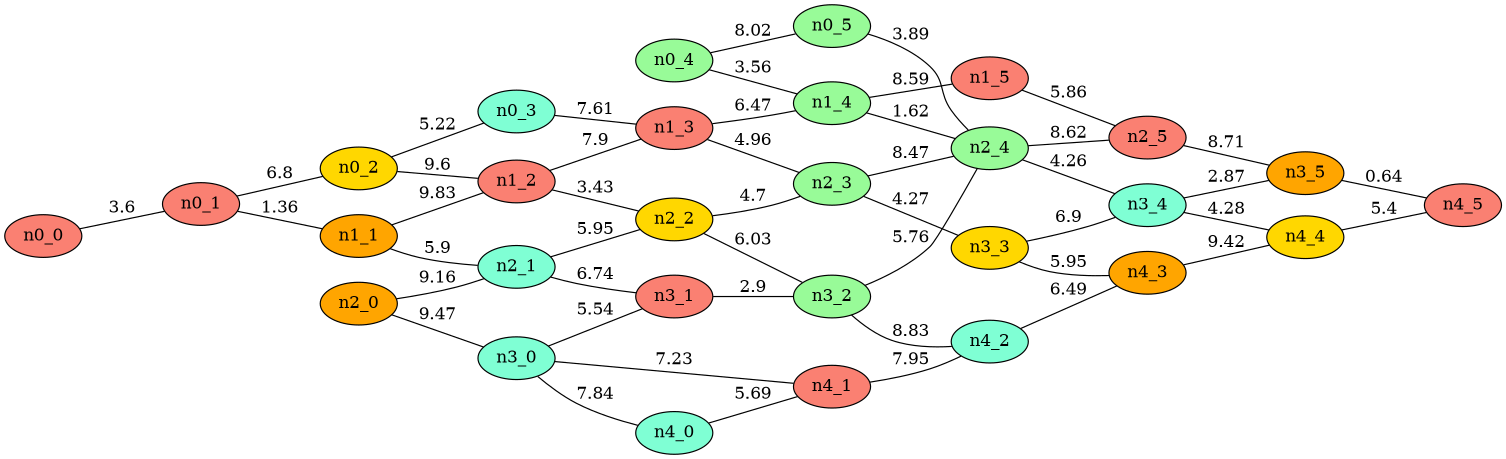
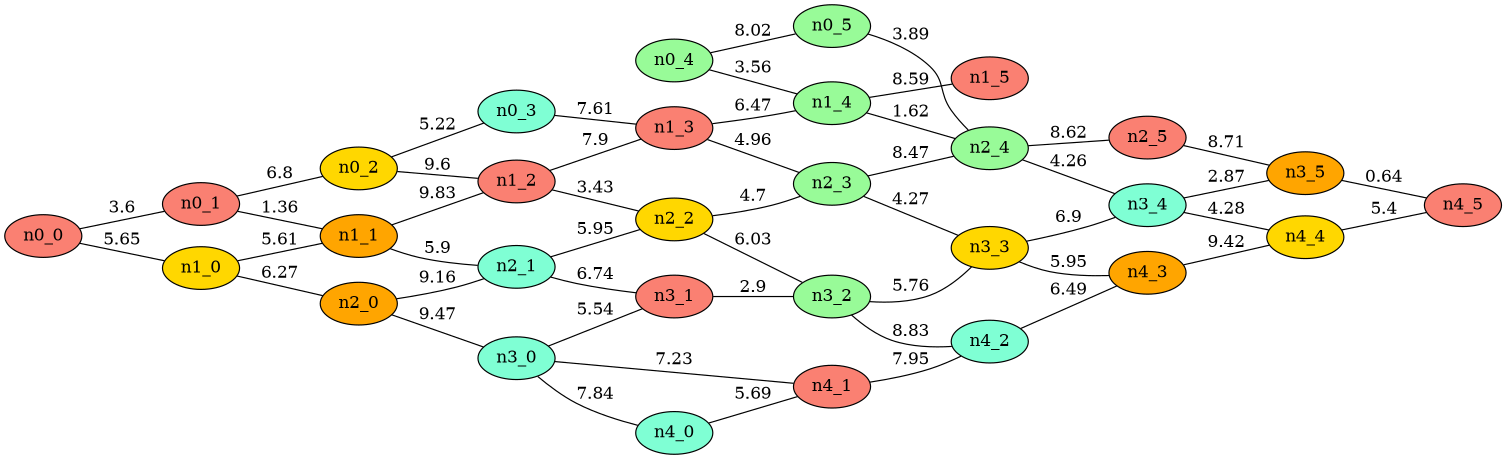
  graph {
    rankdir=LR
    node [fillcolor=salmon style=filled]
    n0_0
    n0_1
+   n1_0 [fillcolor=gold]
    n0_2 [fillcolor=gold]
    n1_1 [fillcolor=orange]
    n2_0 [fillcolor=orange]
    n0_3 [fillcolor=aquamarine]
    n1_2
    n2_1 [fillcolor=aquamarine]
    n1_3
    n2_2 [fillcolor=gold]
    n0_4 [fillcolor=palegreen]
    n0_5 [fillcolor=palegreen]
    n1_4 [fillcolor=palegreen]
    n2_3 [fillcolor=palegreen]
    n2_4 [fillcolor=palegreen]
    n1_5
    n2_5
    n3_0 [fillcolor=aquamarine]
    n3_1
    n3_2 [fillcolor=palegreen]
    n3_3 [fillcolor=gold]
    n3_4 [fillcolor=aquamarine]
    n3_5 [fillcolor=orange]
    n4_0 [fillcolor=aquamarine]
    n4_1
    n4_2 [fillcolor=aquamarine]
    n4_3 [fillcolor=orange]
    n4_4 [fillcolor=gold]
    n4_5
    n0_0 -- n0_1 [label=3.6]
+   n0_0 -- n1_0 [label=5.65]
    n0_1 -- n0_2 [label=6.8]
    n0_1 -- n1_1 [label=1.36]
+   n1_0 -- n1_1 [label=5.61]
+   n1_0 -- n2_0 [label=6.27]
    n0_2 -- n0_3 [label=5.22]
    n0_2 -- n1_2 [label=9.6]
    n1_1 -- n1_2 [label=9.83]
    n1_1 -- n2_1 [label=5.9]
    n2_0 -- n2_1 [label=9.16]
    n2_0 -- n3_0 [label=9.47]
    n0_3 -- n1_3 [label=7.61]
    n1_2 -- n1_3 [label=7.9]
    n1_2 -- n2_2 [label=3.43]
    n2_1 -- n2_2 [label=5.95]
    n2_1 -- n3_1 [label=6.74]
    n1_3 -- n1_4 [label=6.47]
    n1_3 -- n2_3 [label=4.96]
    n2_2 -- n2_3 [label=4.7]
    n2_2 -- n3_2 [label=6.03]
    n0_4 -- n0_5 [label=8.02]
    n0_4 -- n1_4 [label=3.56]
    n0_5 -- n2_4 [label=3.89]
    n1_4 -- n2_4 [label=1.62]
    n1_4 -- n1_5 [label=8.59]
    n2_3 -- n2_4 [label=8.47]
    n2_3 -- n3_3 [label=4.27]
    n2_4 -- n2_5 [label=8.62]
    n2_4 -- n3_4 [label=4.26]
-   n1_5 -- n2_5 [label=5.86]
    n2_5 -- n3_5 [label=8.71]
    n3_0 -- n3_1 [label=5.54]
    n3_0 -- n4_0 [label=7.84]
    n3_0 -- n4_1 [label=7.23]
    n3_1 -- n3_2 [label=2.9]
-   n3_2 -- n2_4 [label=5.76]
+   n3_2 -- n3_3 [label=5.76]
    n3_2 -- n4_2 [label=8.83]
    n3_3 -- n3_4 [label=6.9]
    n3_3 -- n4_3 [label=5.95]
    n3_4 -- n3_5 [label=2.87]
    n3_4 -- n4_4 [label=4.28]
    n3_5 -- n4_5 [label=0.64]
    n4_0 -- n4_1 [label=5.69]
    n4_1 -- n4_2 [label=7.95]
    n4_2 -- n4_3 [label=6.49]
    n4_3 -- n4_4 [label=9.42]
    n4_4 -- n4_5 [label=5.4]
  }
